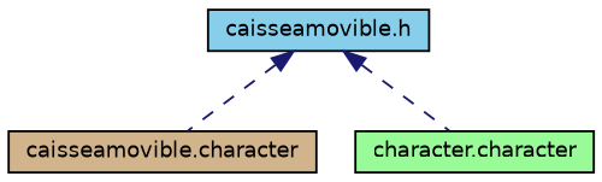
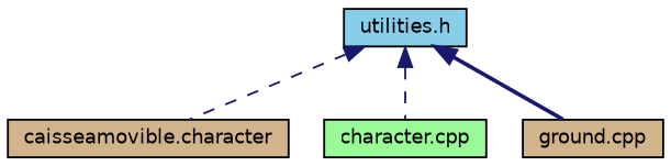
  digraph {
    node [color=black fillcolor=tan fontname=Helvetica fontsize=10 shape=record style=filled]
    edge [color=midnightblue dir=back fontname=Helvetica fontsize=10 labelfontname=Helvetica labelfontsize=10 style=dashed]
-   n1 [fillcolor=skyblue fontcolor=black height=0.2 label="caisseamovible.h" width=0.4]
+   n1 [fillcolor=skyblue fontcolor=black height=0.2 label="utilities.h" width=0.4]
    n2 [height=0.2 label="caisseamovible.character" width=0.4]
-   n3 [fillcolor=palegreen height=0.2 label="character.character" width=0.4]
+   n3 [fillcolor=palegreen height=0.2 label="character.cpp" width=0.4]
+   n4 [height=0.2 label="ground.cpp" width=0.4]
    n1 -> n2
    n1 -> n3
+   n1 -> n4 [style=bold]
  }
